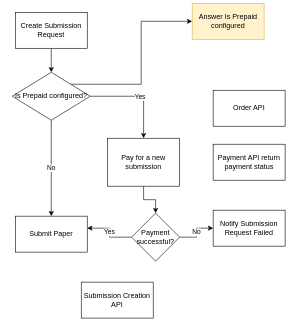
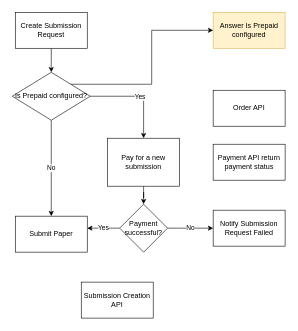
  <mxCell id="0" />
  <mxCell id="1" parent="0" />
  <mxCell id="2" style="edgeStyle=orthogonalEdgeStyle;rounded=0;orthogonalLoop=1;jettySize=auto;html=1;entryX=0.5;entryY=0;entryDx=0;entryDy=0;" parent="1" source="3" target="8" edge="1"><mxGeometry relative="1" as="geometry" /></mxCell>
  <mxCell id="3" value="Create Submission Request" style="rounded=0;whiteSpace=wrap;html=1;" parent="1" vertex="1"><mxGeometry x="25" y="20" width="120" height="60" as="geometry" /></mxCell>
  <mxCell id="4" style="edgeStyle=orthogonalEdgeStyle;rounded=0;orthogonalLoop=1;jettySize=auto;html=1;exitX=1;exitY=0.5;exitDx=0;exitDy=0;entryX=0.5;entryY=0;entryDx=0;entryDy=0;" parent="1" source="8" target="10" edge="1"><mxGeometry relative="1" as="geometry" /></mxCell>
  <mxCell id="5" value="Yes" style="edgeLabel;html=1;align=center;verticalAlign=middle;resizable=0;points=[];" parent="4" vertex="1" connectable="0"><mxGeometry x="0.031" relative="1" as="geometry"><mxPoint as="offset" /></mxGeometry></mxCell>
  <mxCell id="6" value="No" style="edgeStyle=orthogonalEdgeStyle;rounded=0;orthogonalLoop=1;jettySize=auto;html=1;entryX=0.5;entryY=0;entryDx=0;entryDy=0;" parent="1" source="8" target="11" edge="1"><mxGeometry relative="1" as="geometry" /></mxCell>
  <mxCell id="7" style="edgeStyle=orthogonalEdgeStyle;rounded=0;orthogonalLoop=1;jettySize=auto;html=1;exitX=1;exitY=0;exitDx=0;exitDy=0;entryX=0;entryY=0.5;entryDx=0;entryDy=0;" edge="1" parent="1" source="8" target="17"><mxGeometry relative="1" as="geometry" /></mxCell>
  <mxCell id="8" value="Is Prepaid configured?" style="rhombus;whiteSpace=wrap;html=1;" parent="1" vertex="1"><mxGeometry x="20" y="120" width="130" height="80" as="geometry" /></mxCell>
  <mxCell id="9" style="edgeStyle=orthogonalEdgeStyle;rounded=0;orthogonalLoop=1;jettySize=auto;html=1;entryX=0.5;entryY=0;entryDx=0;entryDy=0;" parent="1" source="10" target="14" edge="1"><mxGeometry relative="1" as="geometry" /></mxCell>
  <mxCell id="10" value="Pay for a new submission" style="rounded=0;whiteSpace=wrap;html=1;" parent="1" vertex="1"><mxGeometry x="179" y="230" width="120" height="80" as="geometry" /></mxCell>
  <mxCell id="11" value="Submit Paper" style="rounded=0;whiteSpace=wrap;html=1;" parent="1" vertex="1"><mxGeometry x="25" y="360" width="120" height="60" as="geometry" /></mxCell>
  <mxCell id="12" value="No" style="edgeStyle=orthogonalEdgeStyle;rounded=0;orthogonalLoop=1;jettySize=auto;html=1;entryX=0;entryY=0.5;entryDx=0;entryDy=0;entryPerimeter=0;" parent="1" source="14" target="15" edge="1"><mxGeometry relative="1" as="geometry" /></mxCell>
  <mxCell id="13" value="Yes" style="edgeStyle=orthogonalEdgeStyle;rounded=0;orthogonalLoop=1;jettySize=auto;html=1;entryX=1;entryY=0.333;entryDx=0;entryDy=0;entryPerimeter=0;" parent="1" source="14" target="11" edge="1"><mxGeometry relative="1" as="geometry" /></mxCell>
- <mxCell id="14" value="Payment successful?" style="rhombus;whiteSpace=wrap;html=1;" parent="1" vertex="1"><mxGeometry x="219" y="355" width="80" height="80" as="geometry" /></mxCell>
+ <mxCell id="14" value="Payment successful?" style="rhombus;whiteSpace=wrap;html=1;" parent="1" vertex="1"><mxGeometry x="199" y="340" width="80" height="80" as="geometry" /></mxCell>
  <mxCell id="15" value="Notify Submission Request Failed" style="rounded=0;whiteSpace=wrap;html=1;" parent="1" vertex="1"><mxGeometry x="355" y="350" width="120" height="60" as="geometry" /></mxCell>
  <mxCell id="16" value="Order API" style="rounded=0;whiteSpace=wrap;html=1;" parent="1" vertex="1"><mxGeometry x="355" y="150" width="120" height="60" as="geometry" /></mxCell>
- <mxCell id="17" value="Answer Is Prepaid configured" style="rounded=0;whiteSpace=wrap;html=1;fillColor=#fff2cc;strokeColor=#d6b656;" parent="1" vertex="1"><mxGeometry x="320" y="5" width="120" height="60" as="geometry" /></mxCell>
+ <mxCell id="17" value="Answer Is Prepaid configured" style="rounded=0;whiteSpace=wrap;html=1;fillColor=#fff2cc;strokeColor=#d6b656;" parent="1" vertex="1"><mxGeometry x="355" y="20" width="120" height="60" as="geometry" /></mxCell>
  <mxCell id="18" value="Payment API return payment status" style="rounded=0;whiteSpace=wrap;html=1;" parent="1" vertex="1"><mxGeometry x="355" y="240" width="120" height="60" as="geometry" /></mxCell>
  <mxCell id="19" value="Submission Creation API" style="rounded=0;whiteSpace=wrap;html=1;" parent="1" vertex="1"><mxGeometry x="135" y="470" width="120" height="60" as="geometry" /></mxCell>
